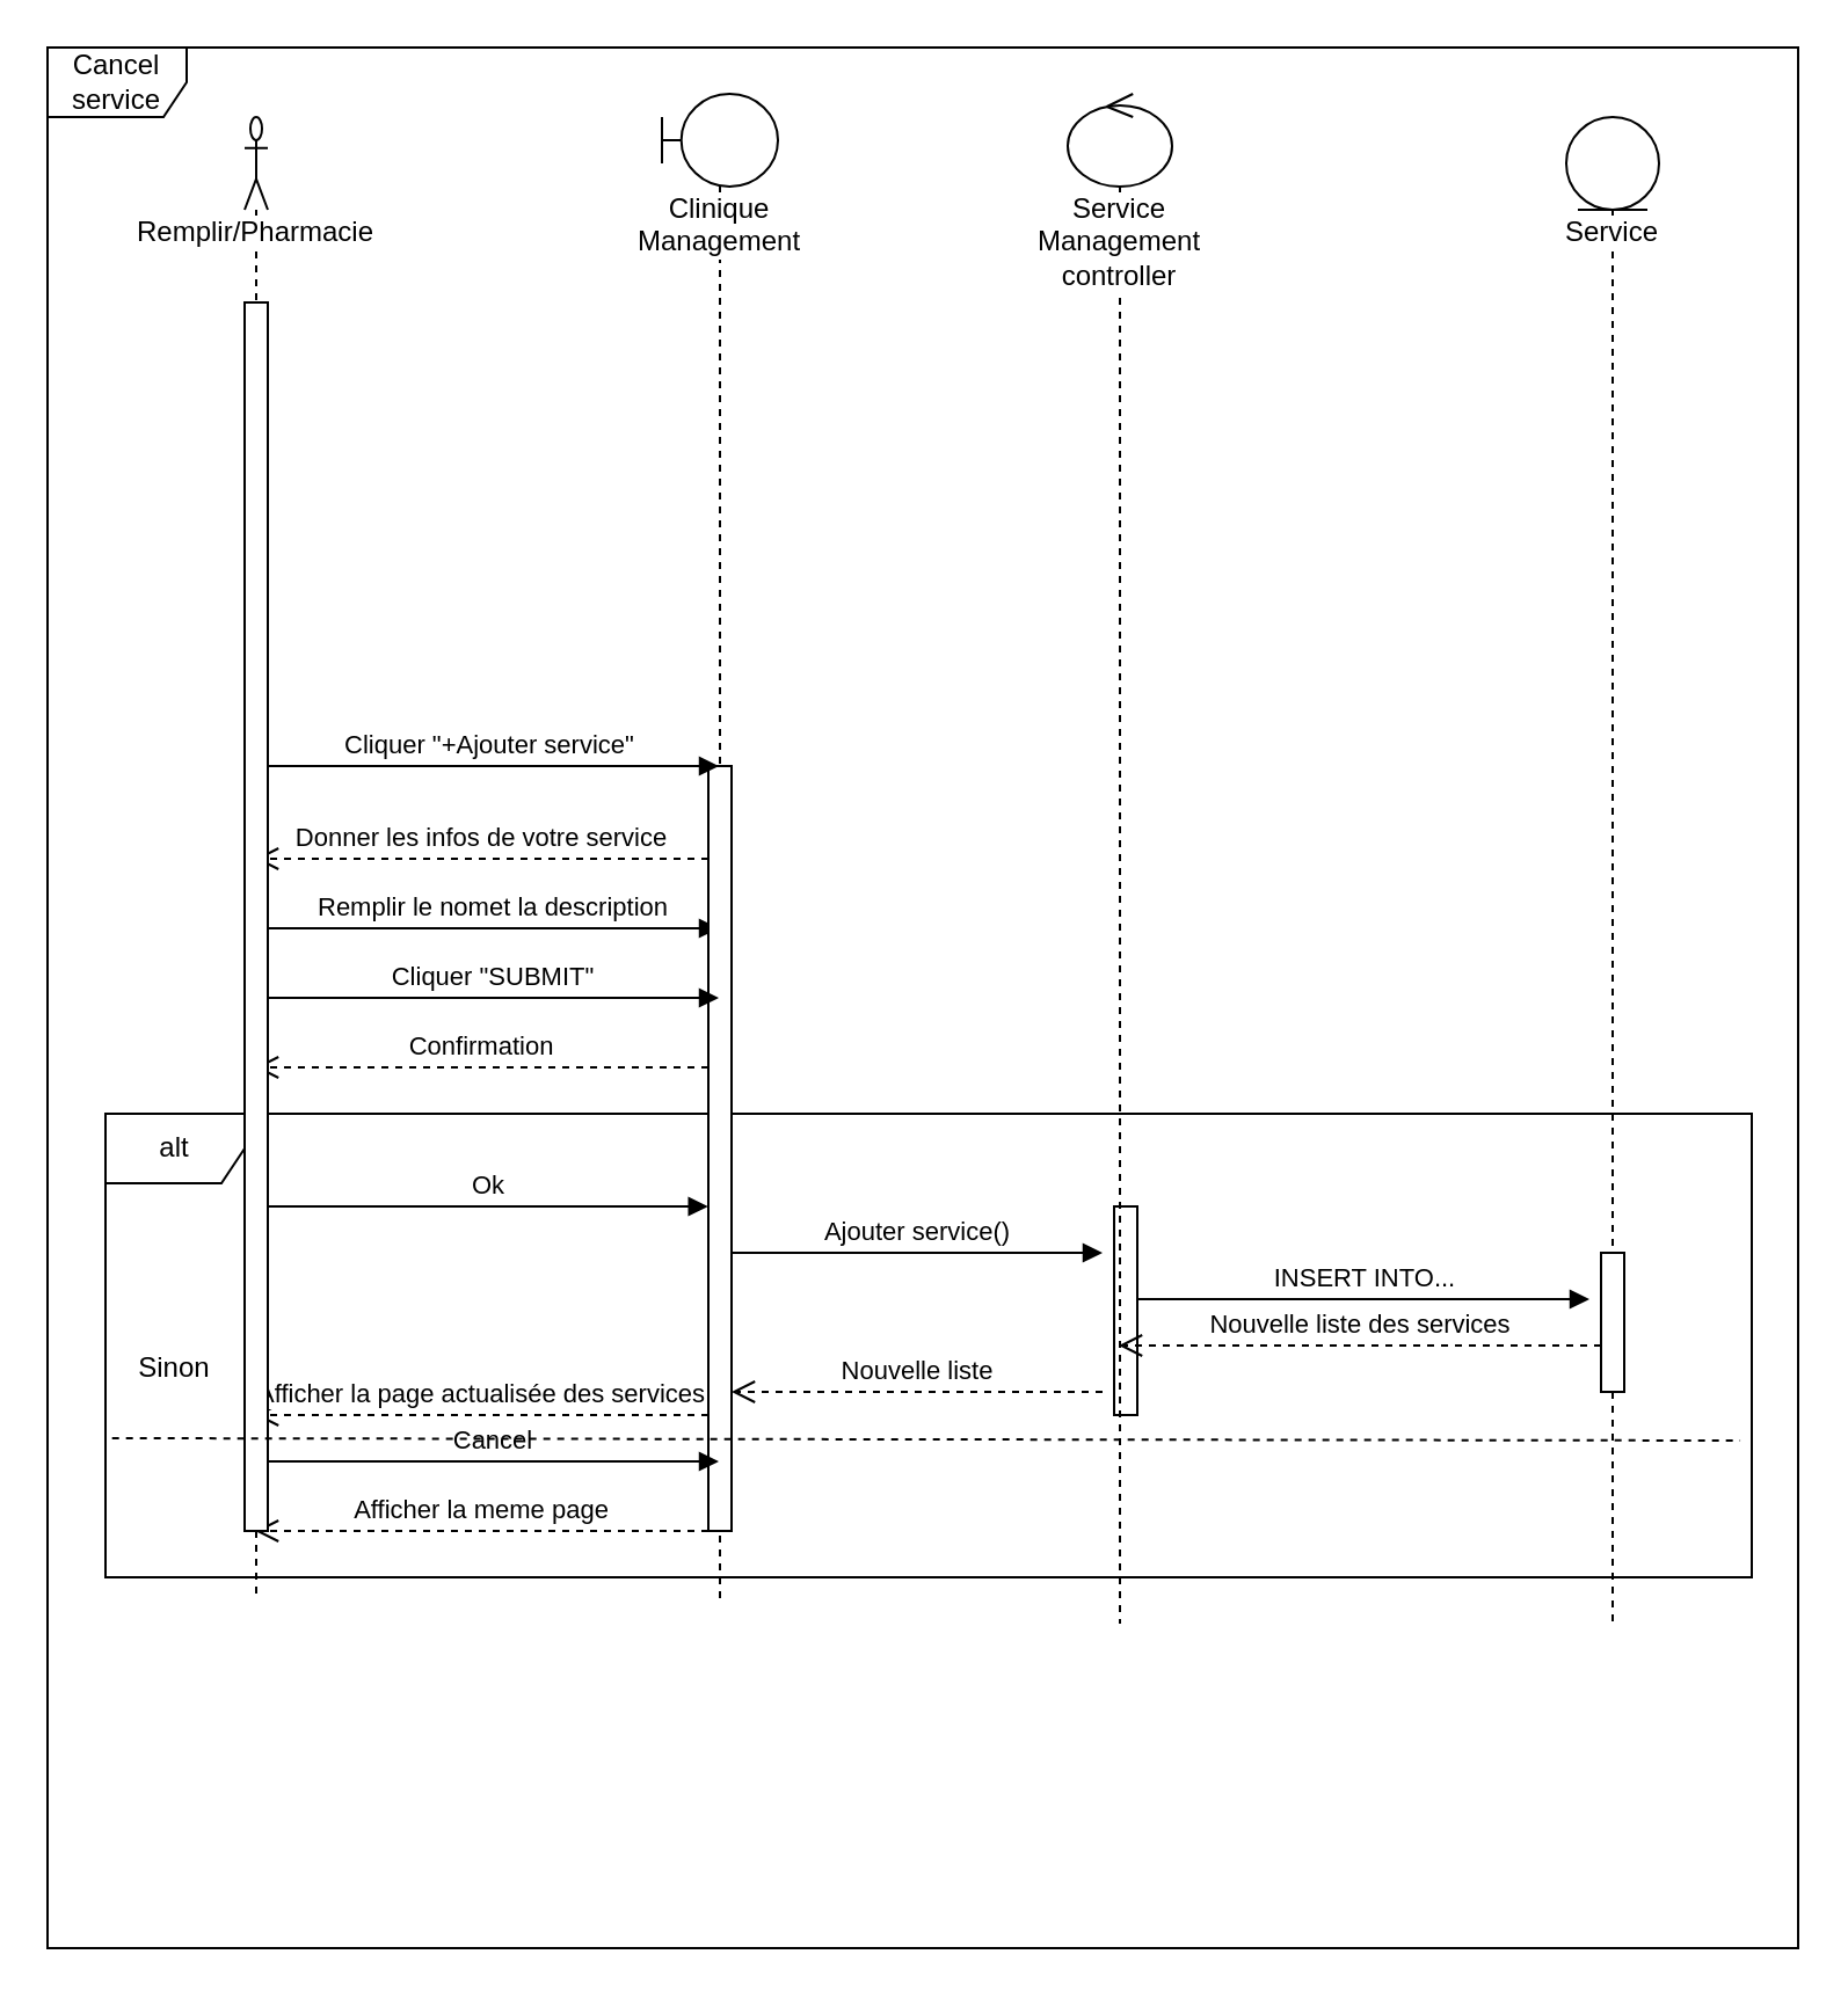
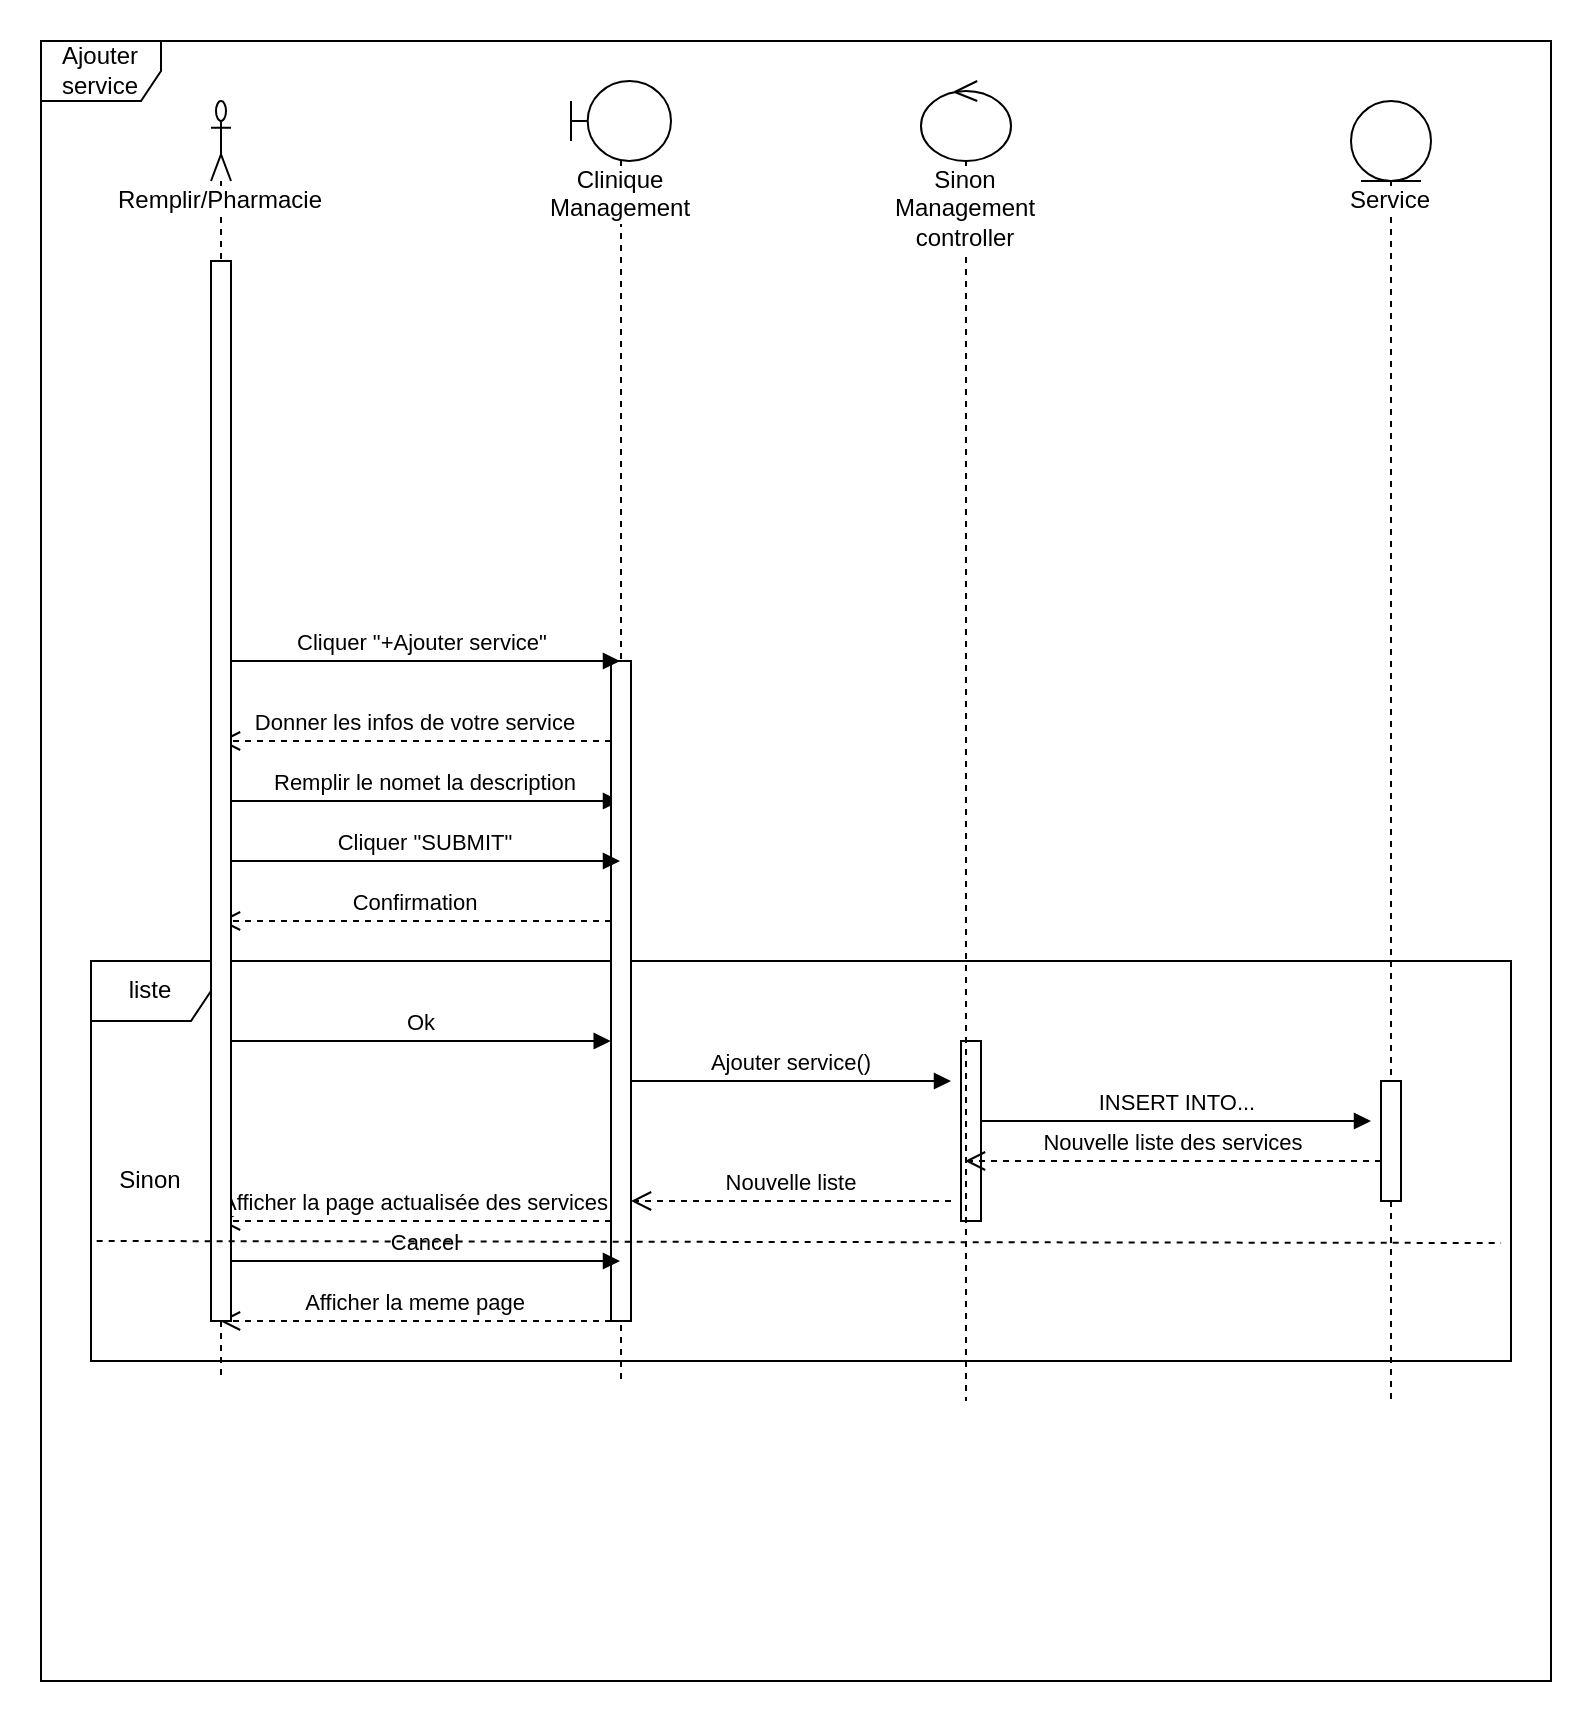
  <mxCell id="0" />
  <mxCell id="1" parent="0" />
- <mxCell id="2" value="Cancel service" style="shape=umlFrame;whiteSpace=wrap;html=1;" parent="1" vertex="1"><mxGeometry x="20" y="20" width="755" height="820" as="geometry" /></mxCell>
+ <mxCell id="2" value="Ajouter service" style="shape=umlFrame;whiteSpace=wrap;html=1;" parent="1" vertex="1"><mxGeometry x="20" y="20" width="755" height="820" as="geometry" /></mxCell>
  <mxCell id="3" value="" style="html=1;points=[];perimeter=orthogonalPerimeter;" parent="1" vertex="1"><mxGeometry x="480" y="520" width="10" height="90" as="geometry" /></mxCell>
- <mxCell id="4" value="alt" style="shape=umlFrame;whiteSpace=wrap;html=1;" parent="1" vertex="1"><mxGeometry x="45" y="480" width="710" height="200" as="geometry" /></mxCell>
+ <mxCell id="4" value="liste" style="shape=umlFrame;whiteSpace=wrap;html=1;" parent="1" vertex="1"><mxGeometry x="45" y="480" width="710" height="200" as="geometry" /></mxCell>
  <mxCell id="5" value="Remplir/Pharmacie" style="shape=umlLifeline;participant=umlActor;perimeter=lifelinePerimeter;whiteSpace=wrap;html=1;container=1;collapsible=0;recursiveResize=0;verticalAlign=top;spacingTop=36;labelBackgroundColor=#ffffff;outlineConnect=0;" parent="1" vertex="1"><mxGeometry x="105" y="50" width="10" height="640" as="geometry" /></mxCell>
  <mxCell id="6" value="Remplir le nomet la description" style="html=1;verticalAlign=bottom;endArrow=block;" parent="5" target="7" edge="1"><mxGeometry width="80" relative="1" as="geometry"><mxPoint x="10" y="350" as="sourcePoint" /><mxPoint x="90" y="350" as="targetPoint" /></mxGeometry></mxCell>
  <mxCell id="7" value="Clinique Management" style="shape=umlLifeline;participant=umlBoundary;perimeter=lifelinePerimeter;whiteSpace=wrap;html=1;container=1;collapsible=0;recursiveResize=0;verticalAlign=top;spacingTop=36;labelBackgroundColor=#ffffff;outlineConnect=0;" parent="1" vertex="1"><mxGeometry x="285" y="40" width="50" height="650" as="geometry" /></mxCell>
  <mxCell id="8" value="" style="html=1;points=[];perimeter=orthogonalPerimeter;" parent="7" vertex="1"><mxGeometry x="20" y="290" width="10" height="330" as="geometry" /></mxCell>
- <mxCell id="9" value="Service&lt;br&gt;Management controller" style="shape=umlLifeline;participant=umlControl;perimeter=lifelinePerimeter;whiteSpace=wrap;html=1;container=1;collapsible=0;recursiveResize=0;verticalAlign=top;spacingTop=36;labelBackgroundColor=#ffffff;outlineConnect=0;" parent="1" vertex="1"><mxGeometry x="460" y="40" width="45" height="660" as="geometry" /></mxCell>
+ <mxCell id="9" value="Sinon&lt;br&gt;Management controller" style="shape=umlLifeline;participant=umlControl;perimeter=lifelinePerimeter;whiteSpace=wrap;html=1;container=1;collapsible=0;recursiveResize=0;verticalAlign=top;spacingTop=36;labelBackgroundColor=#ffffff;outlineConnect=0;" parent="1" vertex="1"><mxGeometry x="460" y="40" width="45" height="660" as="geometry" /></mxCell>
  <mxCell id="10" value="Service" style="shape=umlLifeline;participant=umlEntity;perimeter=lifelinePerimeter;whiteSpace=wrap;html=1;container=1;collapsible=0;recursiveResize=0;verticalAlign=top;spacingTop=36;labelBackgroundColor=#ffffff;outlineConnect=0;" parent="1" vertex="1"><mxGeometry x="675" y="50" width="40" height="650" as="geometry" /></mxCell>
  <mxCell id="11" value="Cliquer &quot;+Ajouter service&quot;&amp;nbsp;" style="html=1;verticalAlign=bottom;endArrow=block;" parent="1" target="7" edge="1"><mxGeometry width="80" relative="1" as="geometry"><mxPoint x="115" y="330" as="sourcePoint" /><mxPoint x="195" y="330" as="targetPoint" /></mxGeometry></mxCell>
  <mxCell id="12" value="Donner les infos de votre service" style="html=1;verticalAlign=bottom;endArrow=open;dashed=1;endSize=8;" parent="1" target="5" edge="1"><mxGeometry relative="1" as="geometry"><mxPoint x="305" y="370" as="sourcePoint" /><mxPoint x="225" y="370" as="targetPoint" /></mxGeometry></mxCell>
  <mxCell id="13" value="Cliquer &quot;SUBMIT&quot;" style="html=1;verticalAlign=bottom;endArrow=block;" parent="1" target="7" edge="1"><mxGeometry width="80" relative="1" as="geometry"><mxPoint x="115" y="430" as="sourcePoint" /><mxPoint x="195" y="430" as="targetPoint" /></mxGeometry></mxCell>
  <mxCell id="14" value="Confirmation" style="html=1;verticalAlign=bottom;endArrow=open;dashed=1;endSize=8;" parent="1" target="5" edge="1"><mxGeometry relative="1" as="geometry"><mxPoint x="305" y="460" as="sourcePoint" /><mxPoint x="225" y="460" as="targetPoint" /></mxGeometry></mxCell>
  <mxCell id="15" value="Ok" style="html=1;verticalAlign=bottom;endArrow=block;entryX=0.366;entryY=0.2;entryDx=0;entryDy=0;entryPerimeter=0;" parent="1" target="4" edge="1"><mxGeometry width="80" relative="1" as="geometry"><mxPoint x="115" y="520" as="sourcePoint" /><mxPoint x="195" y="520" as="targetPoint" /></mxGeometry></mxCell>
  <mxCell id="16" value="Ajouter service()" style="html=1;verticalAlign=bottom;endArrow=block;" parent="1" edge="1"><mxGeometry width="80" relative="1" as="geometry"><mxPoint x="315" y="540" as="sourcePoint" /><mxPoint x="475" y="540" as="targetPoint" /></mxGeometry></mxCell>
  <mxCell id="17" value="INSERT INTO..." style="html=1;verticalAlign=bottom;endArrow=block;" parent="1" source="3" edge="1"><mxGeometry width="80" relative="1" as="geometry"><mxPoint x="485" y="560" as="sourcePoint" /><mxPoint x="685" y="560" as="targetPoint" /></mxGeometry></mxCell>
  <mxCell id="18" value="Nouvelle liste des services" style="html=1;verticalAlign=bottom;endArrow=open;dashed=1;endSize=8;" parent="1" source="25" target="9" edge="1"><mxGeometry relative="1" as="geometry"><mxPoint x="685" y="590" as="sourcePoint" /><mxPoint x="615" y="590" as="targetPoint" /><Array as="points"><mxPoint x="585" y="580" /></Array></mxGeometry></mxCell>
  <mxCell id="19" value="Nouvelle liste" style="html=1;verticalAlign=bottom;endArrow=open;dashed=1;endSize=8;" parent="1" edge="1"><mxGeometry relative="1" as="geometry"><mxPoint x="475" y="600" as="sourcePoint" /><mxPoint x="315" y="600" as="targetPoint" /></mxGeometry></mxCell>
  <mxCell id="20" value="Afficher la page actualisée des services" style="html=1;verticalAlign=bottom;endArrow=open;dashed=1;endSize=8;" parent="1" target="5" edge="1"><mxGeometry relative="1" as="geometry"><mxPoint x="305" y="610" as="sourcePoint" /><mxPoint x="225" y="610" as="targetPoint" /></mxGeometry></mxCell>
  <mxCell id="21" value="Sinon" style="text;html=1;strokeColor=none;fillColor=none;align=center;verticalAlign=middle;whiteSpace=wrap;rounded=0;" parent="1" vertex="1"><mxGeometry x="55" y="580" width="40" height="20" as="geometry" /></mxCell>
  <mxCell id="22" value="Cancel" style="html=1;verticalAlign=bottom;endArrow=block;" parent="1" target="7" edge="1"><mxGeometry width="80" relative="1" as="geometry"><mxPoint x="115" y="630" as="sourcePoint" /><mxPoint x="195" y="630" as="targetPoint" /></mxGeometry></mxCell>
  <mxCell id="23" value="Afficher la meme page" style="html=1;verticalAlign=bottom;endArrow=open;dashed=1;endSize=8;" parent="1" target="5" edge="1"><mxGeometry relative="1" as="geometry"><mxPoint x="305" y="660" as="sourcePoint" /><mxPoint x="225" y="660" as="targetPoint" /></mxGeometry></mxCell>
  <mxCell id="24" value="" style="html=1;points=[];perimeter=orthogonalPerimeter;" parent="1" vertex="1"><mxGeometry x="105" y="130" width="10" height="530" as="geometry" /></mxCell>
  <mxCell id="25" value="" style="html=1;points=[];perimeter=orthogonalPerimeter;" parent="1" vertex="1"><mxGeometry x="690" y="540" width="10" height="60" as="geometry" /></mxCell>
  <mxCell id="26" value="" style="endArrow=none;dashed=1;html=1;exitX=0.004;exitY=0.7;exitDx=0;exitDy=0;exitPerimeter=0;entryX=0.993;entryY=0.705;entryDx=0;entryDy=0;entryPerimeter=0;" parent="1" source="4" target="4" edge="1"><mxGeometry width="50" height="50" relative="1" as="geometry"><mxPoint x="65" y="620" as="sourcePoint" /><mxPoint x="115" y="570" as="targetPoint" /></mxGeometry></mxCell>
